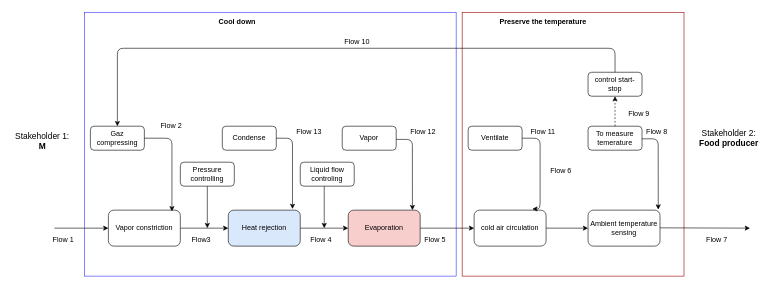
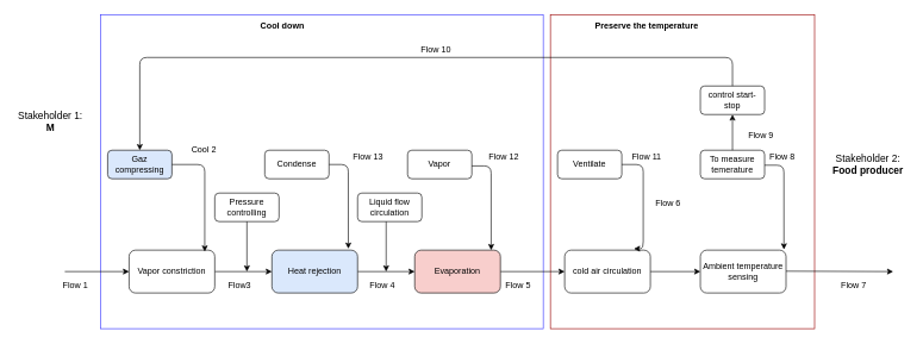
  <mxCell id="0" />
  <mxCell id="1" parent="0" />
  <mxCell id="2" value="" style="rounded=0;whiteSpace=wrap;html=1;shadow=0;strokeColor=#990000;" parent="1" vertex="1"><mxGeometry x="770" y="20" width="370" height="440" as="geometry" /></mxCell>
  <mxCell id="3" value="" style="rounded=0;whiteSpace=wrap;html=1;shadow=0;strokeColor=#3333FF;" parent="1" vertex="1"><mxGeometry x="140" y="20" width="620" height="440" as="geometry" /></mxCell>
  <mxCell id="4" value="" style="edgeStyle=orthogonalEdgeStyle;rounded=0;orthogonalLoop=1;jettySize=auto;html=1;" parent="1" source="5" target="7" edge="1"><mxGeometry relative="1" as="geometry" /></mxCell>
  <mxCell id="5" value="Vapor constriction" style="rounded=1;whiteSpace=wrap;html=1;" parent="1" vertex="1"><mxGeometry x="180" y="350" width="120" height="60" as="geometry" /></mxCell>
  <mxCell id="6" value="" style="edgeStyle=orthogonalEdgeStyle;rounded=0;orthogonalLoop=1;jettySize=auto;html=1;" parent="1" source="7" target="9" edge="1"><mxGeometry relative="1" as="geometry" /></mxCell>
  <mxCell id="7" value="Heat rejection" style="whiteSpace=wrap;html=1;rounded=1;fillColor=#dae8fc;" parent="1" vertex="1"><mxGeometry x="380" y="350" width="120" height="60" as="geometry" /></mxCell>
  <mxCell id="8" value="" style="edgeStyle=orthogonalEdgeStyle;rounded=0;orthogonalLoop=1;jettySize=auto;html=1;" parent="1" source="9" target="11" edge="1"><mxGeometry relative="1" as="geometry" /></mxCell>
  <mxCell id="9" value="Evaporation" style="whiteSpace=wrap;html=1;rounded=1;fillColor=#f8cecc;" parent="1" vertex="1"><mxGeometry x="580" y="350" width="120" height="60" as="geometry" /></mxCell>
  <mxCell id="10" value="" style="edgeStyle=orthogonalEdgeStyle;rounded=0;orthogonalLoop=1;jettySize=auto;html=1;" parent="1" source="11" target="12" edge="1"><mxGeometry relative="1" as="geometry" /></mxCell>
  <mxCell id="11" value="cold air circulation" style="whiteSpace=wrap;html=1;rounded=1;" parent="1" vertex="1"><mxGeometry x="790" y="350" width="120" height="60" as="geometry" /></mxCell>
  <mxCell id="12" value="Ambient temperature sensing " style="whiteSpace=wrap;html=1;rounded=1;" parent="1" vertex="1"><mxGeometry x="980" y="350" width="120" height="60" as="geometry" /></mxCell>
  <mxCell id="13" value="" style="endArrow=classic;html=1;" parent="1" target="5" edge="1"><mxGeometry width="50" height="50" relative="1" as="geometry"><mxPoint x="90" y="380" as="sourcePoint" /><mxPoint x="530" y="350" as="targetPoint" /></mxGeometry></mxCell>
  <mxCell id="14" value="Flow3" style="text;html=1;strokeColor=none;fillColor=none;align=center;verticalAlign=middle;whiteSpace=wrap;rounded=0;" parent="1" vertex="1"><mxGeometry x="310" y="390" width="50" height="20" as="geometry" /></mxCell>
- <mxCell id="15" value="Gaz compressing" style="rounded=1;whiteSpace=wrap;html=1;" parent="1" vertex="1"><mxGeometry x="150" y="210" width="90" height="40" as="geometry" /></mxCell>
+ <mxCell id="15" value="Gaz compressing" style="rounded=1;whiteSpace=wrap;html=1;fillColor=#dae8fc;" parent="1" vertex="1"><mxGeometry x="150" y="210" width="90" height="40" as="geometry" /></mxCell>
  <mxCell id="16" value="" style="edgeStyle=segmentEdgeStyle;endArrow=classic;html=1;exitX=1;exitY=0.5;exitDx=0;exitDy=0;entryX=0.883;entryY=0.033;entryDx=0;entryDy=0;entryPerimeter=0;" parent="1" source="15" target="5" edge="1"><mxGeometry width="50" height="50" relative="1" as="geometry"><mxPoint x="480" y="400" as="sourcePoint" /><mxPoint x="530" y="350" as="targetPoint" /></mxGeometry></mxCell>
  <mxCell id="17" value="&lt;div&gt;Pressure &lt;br&gt;&lt;/div&gt;&lt;div&gt;controlling&lt;br&gt;&lt;/div&gt;" style="rounded=1;whiteSpace=wrap;html=1;" parent="1" vertex="1"><mxGeometry x="300" y="270" width="90" height="40" as="geometry" /></mxCell>
  <mxCell id="18" value="" style="endArrow=classic;html=1;exitX=0.5;exitY=1;exitDx=0;exitDy=0;" parent="1" source="17" edge="1"><mxGeometry width="50" height="50" relative="1" as="geometry"><mxPoint x="480" y="400" as="sourcePoint" /><mxPoint x="345" y="380" as="targetPoint" /></mxGeometry></mxCell>
- <mxCell id="19" value="Flow 2" style="text;html=1;strokeColor=none;fillColor=none;align=center;verticalAlign=middle;whiteSpace=wrap;rounded=0;" parent="1" vertex="1"><mxGeometry x="240" y="200" width="90" height="20" as="geometry" /></mxCell>
+ <mxCell id="19" value="Cool 2" style="text;html=1;strokeColor=none;fillColor=none;align=center;verticalAlign=middle;whiteSpace=wrap;rounded=0;" parent="1" vertex="1"><mxGeometry x="240" y="200" width="90" height="20" as="geometry" /></mxCell>
  <mxCell id="20" value="Condense" style="rounded=1;whiteSpace=wrap;html=1;" parent="1" vertex="1"><mxGeometry x="370" y="210" width="90" height="40" as="geometry" /></mxCell>
  <mxCell id="21" value="" style="edgeStyle=segmentEdgeStyle;endArrow=classic;html=1;exitX=1;exitY=0.5;exitDx=0;exitDy=0;entryX=0.892;entryY=-0.033;entryDx=0;entryDy=0;entryPerimeter=0;" parent="1" source="20" target="7" edge="1"><mxGeometry width="50" height="50" relative="1" as="geometry"><mxPoint x="460" y="220" as="sourcePoint" /><mxPoint x="505.96" y="341.98" as="targetPoint" /></mxGeometry></mxCell>
- <mxCell id="22" value="Flow 10" style="text;html=1;strokeColor=none;fillColor=none;align=center;verticalAlign=middle;whiteSpace=wrap;rounded=0;" parent="1" vertex="1"><mxGeometry x="550" y="60" width="90" height="20" as="geometry" /></mxCell>
- <mxCell id="23" value="Liquid flow controling" style="rounded=1;whiteSpace=wrap;html=1;" parent="1" vertex="1"><mxGeometry x="500" y="270" width="90" height="40" as="geometry" /></mxCell>
+ <mxCell id="22" value="Flow 10" style="text;html=1;strokeColor=none;fillColor=none;align=center;verticalAlign=middle;whiteSpace=wrap;rounded=0;" parent="1" vertex="1"><mxGeometry x="565" y="60" width="90" height="20" as="geometry" /></mxCell>
+ <mxCell id="23" value="Liquid flow circulation" style="rounded=1;whiteSpace=wrap;html=1;" parent="1" vertex="1"><mxGeometry x="500" y="270" width="90" height="40" as="geometry" /></mxCell>
  <mxCell id="24" value="" style="endArrow=classic;html=1;exitX=0.5;exitY=1;exitDx=0;exitDy=0;" parent="1" edge="1"><mxGeometry width="50" height="50" relative="1" as="geometry"><mxPoint x="540" y="310" as="sourcePoint" /><mxPoint x="540" y="380" as="targetPoint" /></mxGeometry></mxCell>
  <mxCell id="25" value="Flow 4" style="text;html=1;strokeColor=none;fillColor=none;align=center;verticalAlign=middle;whiteSpace=wrap;rounded=0;" parent="1" vertex="1"><mxGeometry x="510" y="390" width="50" height="20" as="geometry" /></mxCell>
  <mxCell id="26" value="Flow 5" style="text;html=1;strokeColor=none;fillColor=none;align=center;verticalAlign=middle;whiteSpace=wrap;rounded=0;" parent="1" vertex="1"><mxGeometry x="700" y="390" width="50" height="20" as="geometry" /></mxCell>
  <mxCell id="27" value="Vapor" style="rounded=1;whiteSpace=wrap;html=1;" parent="1" vertex="1"><mxGeometry x="570" y="210" width="90" height="40" as="geometry" /></mxCell>
  <mxCell id="28" value="" style="edgeStyle=segmentEdgeStyle;endArrow=classic;html=1;exitX=1;exitY=0.5;exitDx=0;exitDy=0;entryX=0.892;entryY=-0.033;entryDx=0;entryDy=0;entryPerimeter=0;" parent="1" edge="1"><mxGeometry width="50" height="50" relative="1" as="geometry"><mxPoint x="660" y="231.98" as="sourcePoint" /><mxPoint x="687.04" y="350" as="targetPoint" /></mxGeometry></mxCell>
  <mxCell id="29" value="Flow 12" style="text;html=1;strokeColor=none;fillColor=none;align=center;verticalAlign=middle;whiteSpace=wrap;rounded=0;" parent="1" vertex="1"><mxGeometry x="660" y="210" width="90" height="20" as="geometry" /></mxCell>
  <mxCell id="30" value="Flow 6" style="text;html=1;strokeColor=none;fillColor=none;align=center;verticalAlign=middle;whiteSpace=wrap;rounded=0;" parent="1" vertex="1"><mxGeometry x="910" y="275" width="50" height="20" as="geometry" /></mxCell>
  <mxCell id="31" value="Flow 1" style="text;html=1;strokeColor=none;fillColor=none;align=center;verticalAlign=middle;whiteSpace=wrap;rounded=0;" parent="1" vertex="1"><mxGeometry x="80" y="390" width="50" height="20" as="geometry" /></mxCell>
  <mxCell id="32" value="Ventilate" style="rounded=1;whiteSpace=wrap;html=1;" parent="1" vertex="1"><mxGeometry x="780" y="210" width="90" height="40" as="geometry" /></mxCell>
  <mxCell id="33" value="" style="edgeStyle=segmentEdgeStyle;endArrow=classic;html=1;exitX=1;exitY=0.5;exitDx=0;exitDy=0;entryX=0.892;entryY=-0.033;entryDx=0;entryDy=0;entryPerimeter=0;" parent="1" source="32" edge="1"><mxGeometry width="50" height="50" relative="1" as="geometry"><mxPoint x="885" y="210" as="sourcePoint" /><mxPoint x="887.04" y="348.02" as="targetPoint" /><Array as="points"><mxPoint x="900" y="230" /><mxPoint x="900" y="348" /></Array></mxGeometry></mxCell>
  <mxCell id="34" value="To measure temerature" style="rounded=1;whiteSpace=wrap;html=1;" parent="1" vertex="1"><mxGeometry x="980" y="210" width="90" height="40" as="geometry" /></mxCell>
  <mxCell id="35" value="" style="edgeStyle=segmentEdgeStyle;endArrow=classic;html=1;exitX=1;exitY=0.5;exitDx=0;exitDy=0;entryX=0.892;entryY=-0.033;entryDx=0;entryDy=0;entryPerimeter=0;" parent="1" edge="1"><mxGeometry width="50" height="50" relative="1" as="geometry"><mxPoint x="1070" y="230.99" as="sourcePoint" /><mxPoint x="1097.04" y="349.01" as="targetPoint" /></mxGeometry></mxCell>
  <mxCell id="36" value="Flow 8" style="text;html=1;strokeColor=none;fillColor=none;align=center;verticalAlign=middle;whiteSpace=wrap;rounded=0;" parent="1" vertex="1"><mxGeometry x="1050" y="210" width="90" height="20" as="geometry" /></mxCell>
  <mxCell id="37" value="" style="endArrow=classic;html=1;" parent="1" edge="1"><mxGeometry width="50" height="50" relative="1" as="geometry"><mxPoint x="1100" y="379.5" as="sourcePoint" /><mxPoint x="1250" y="380" as="targetPoint" /></mxGeometry></mxCell>
  <mxCell id="38" value="Flow 7" style="text;html=1;strokeColor=none;fillColor=none;align=center;verticalAlign=middle;whiteSpace=wrap;rounded=0;" parent="1" vertex="1"><mxGeometry x="1170" y="390" width="50" height="20" as="geometry" /></mxCell>
  <mxCell id="39" value="control start-stop" style="rounded=1;whiteSpace=wrap;html=1;" parent="1" vertex="1"><mxGeometry x="980" y="120" width="90" height="40" as="geometry" /></mxCell>
- <mxCell id="40" value="" style="endArrow=classic;html=1;exitX=0.5;exitY=0;exitDx=0;exitDy=0;entryX=0.5;entryY=1;entryDx=0;entryDy=0;dashed=1;" parent="1" source="34" target="39" edge="1"><mxGeometry width="50" height="50" relative="1" as="geometry"><mxPoint x="610" y="320" as="sourcePoint" /><mxPoint x="660" y="270" as="targetPoint" /></mxGeometry></mxCell>
+ <mxCell id="40" value="" style="endArrow=classic;html=1;exitX=0.5;exitY=0;exitDx=0;exitDy=0;entryX=0.5;entryY=1;entryDx=0;entryDy=0;" parent="1" source="34" target="39" edge="1"><mxGeometry width="50" height="50" relative="1" as="geometry"><mxPoint x="610" y="320" as="sourcePoint" /><mxPoint x="660" y="270" as="targetPoint" /></mxGeometry></mxCell>
  <mxCell id="41" value="Flow 9" style="text;html=1;strokeColor=none;fillColor=none;align=center;verticalAlign=middle;whiteSpace=wrap;rounded=0;" parent="1" vertex="1"><mxGeometry x="1020" y="180" width="90" height="20" as="geometry" /></mxCell>
  <mxCell id="42" value="" style="edgeStyle=segmentEdgeStyle;endArrow=classic;html=1;exitX=0.5;exitY=0;exitDx=0;exitDy=0;entryX=0.5;entryY=0;entryDx=0;entryDy=0;" parent="1" source="39" target="15" edge="1"><mxGeometry width="50" height="50" relative="1" as="geometry"><mxPoint x="470" y="240" as="sourcePoint" /><mxPoint x="110" y="220" as="targetPoint" /><Array as="points"><mxPoint x="1025" y="80" /><mxPoint x="195" y="80" /></Array></mxGeometry></mxCell>
  <mxCell id="43" value="Flow 13" style="text;html=1;strokeColor=none;fillColor=none;align=center;verticalAlign=middle;whiteSpace=wrap;rounded=0;" parent="1" vertex="1"><mxGeometry x="470" y="210" width="90" height="20" as="geometry" /></mxCell>
  <mxCell id="44" value="Flow 11" style="text;html=1;strokeColor=none;fillColor=none;align=center;verticalAlign=middle;whiteSpace=wrap;rounded=0;" parent="1" vertex="1"><mxGeometry x="860" y="210" width="90" height="20" as="geometry" /></mxCell>
- <mxCell id="45" value="&lt;font style=&quot;font-size: 14px&quot;&gt;Stakeholder 1: &lt;font style=&quot;font-size: 14px&quot;&gt;&lt;b&gt;M&lt;/b&gt;&lt;/font&gt;&lt;/font&gt;" style="text;html=1;strokeColor=none;fillColor=none;align=center;verticalAlign=middle;whiteSpace=wrap;rounded=0;shadow=0;" parent="1" vertex="1"><mxGeometry y="210" width="100" height="50" as="geometry" x="20" /></mxCell>
+ <mxCell id="45" value="&lt;font style=&quot;font-size: 14px&quot;&gt;Stakeholder 1: &lt;font style=&quot;font-size: 14px&quot;&gt;&lt;b&gt;M&lt;/b&gt;&lt;/font&gt;&lt;/font&gt;" style="text;html=1;strokeColor=none;fillColor=none;align=center;verticalAlign=middle;whiteSpace=wrap;rounded=0;shadow=0;" parent="1" vertex="1"><mxGeometry x="20" y="145" width="100" height="50" as="geometry" /></mxCell>
  <mxCell id="46" value="&lt;font style=&quot;font-size: 14px&quot;&gt;Stakeholder 2: &lt;font style=&quot;font-size: 14px&quot;&gt;&lt;b&gt;Food producer&lt;br&gt;&lt;/b&gt;&lt;/font&gt;&lt;/font&gt;" style="text;html=1;strokeColor=none;fillColor=none;align=center;verticalAlign=middle;whiteSpace=wrap;rounded=0;shadow=0;" parent="1" vertex="1"><mxGeometry x="1160" y="205" width="110" height="50" as="geometry" /></mxCell>
  <mxCell id="47" value="&lt;b&gt;Preserve the temperature&lt;/b&gt;&lt;font style=&quot;font-size: 14px&quot;&gt;&lt;font style=&quot;font-size: 14px&quot;&gt;&lt;b&gt;&lt;br&gt;&lt;/b&gt;&lt;/font&gt;&lt;/font&gt;" style="text;html=1;strokeColor=none;fillColor=none;align=center;verticalAlign=middle;whiteSpace=wrap;rounded=0;shadow=0;" parent="1" vertex="1"><mxGeometry x="820" y="20" width="170" height="30" as="geometry" /></mxCell>
  <mxCell id="48" value="&lt;b&gt;Cool down&lt;/b&gt;&lt;font style=&quot;font-size: 14px&quot;&gt;&lt;font style=&quot;font-size: 14px&quot;&gt;&lt;b&gt;&lt;br&gt;&lt;/b&gt;&lt;/font&gt;&lt;/font&gt;" style="text;html=1;strokeColor=none;fillColor=none;align=center;verticalAlign=middle;whiteSpace=wrap;rounded=0;shadow=0;" parent="1" vertex="1"><mxGeometry x="310" y="20" width="170" height="30" as="geometry" /></mxCell>
